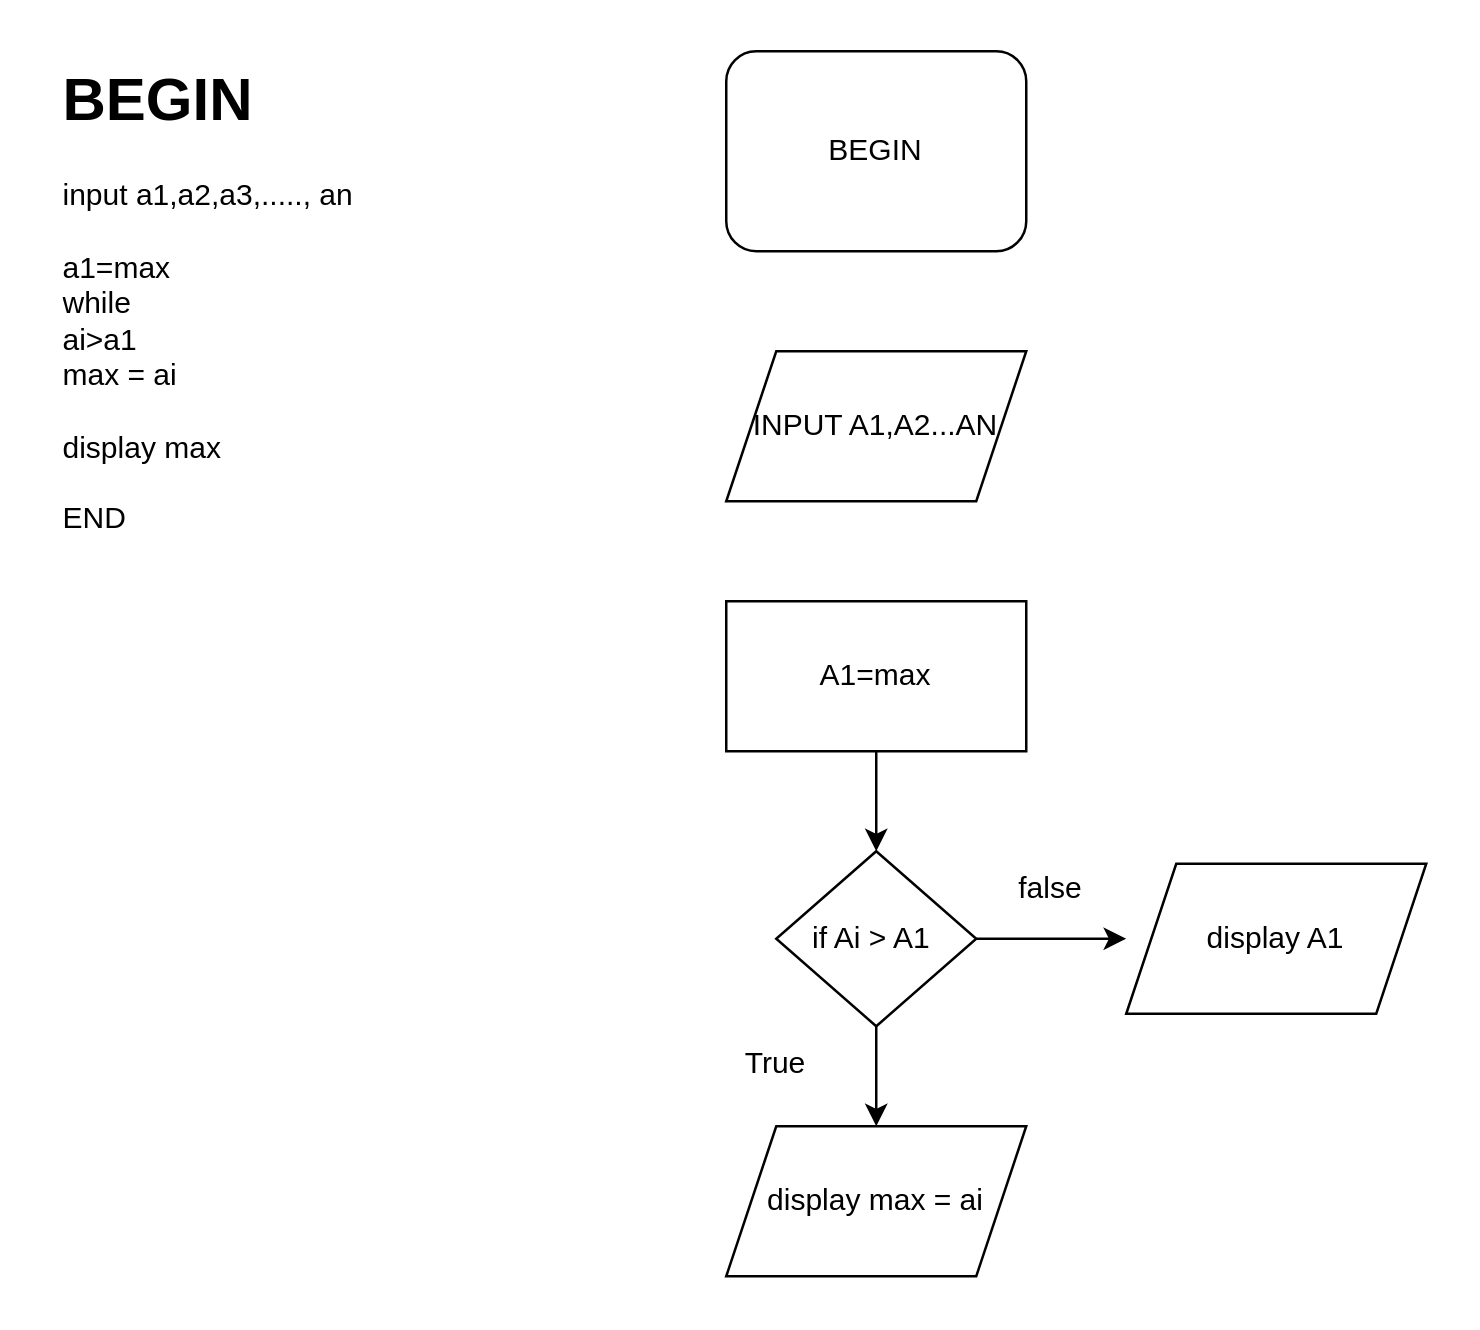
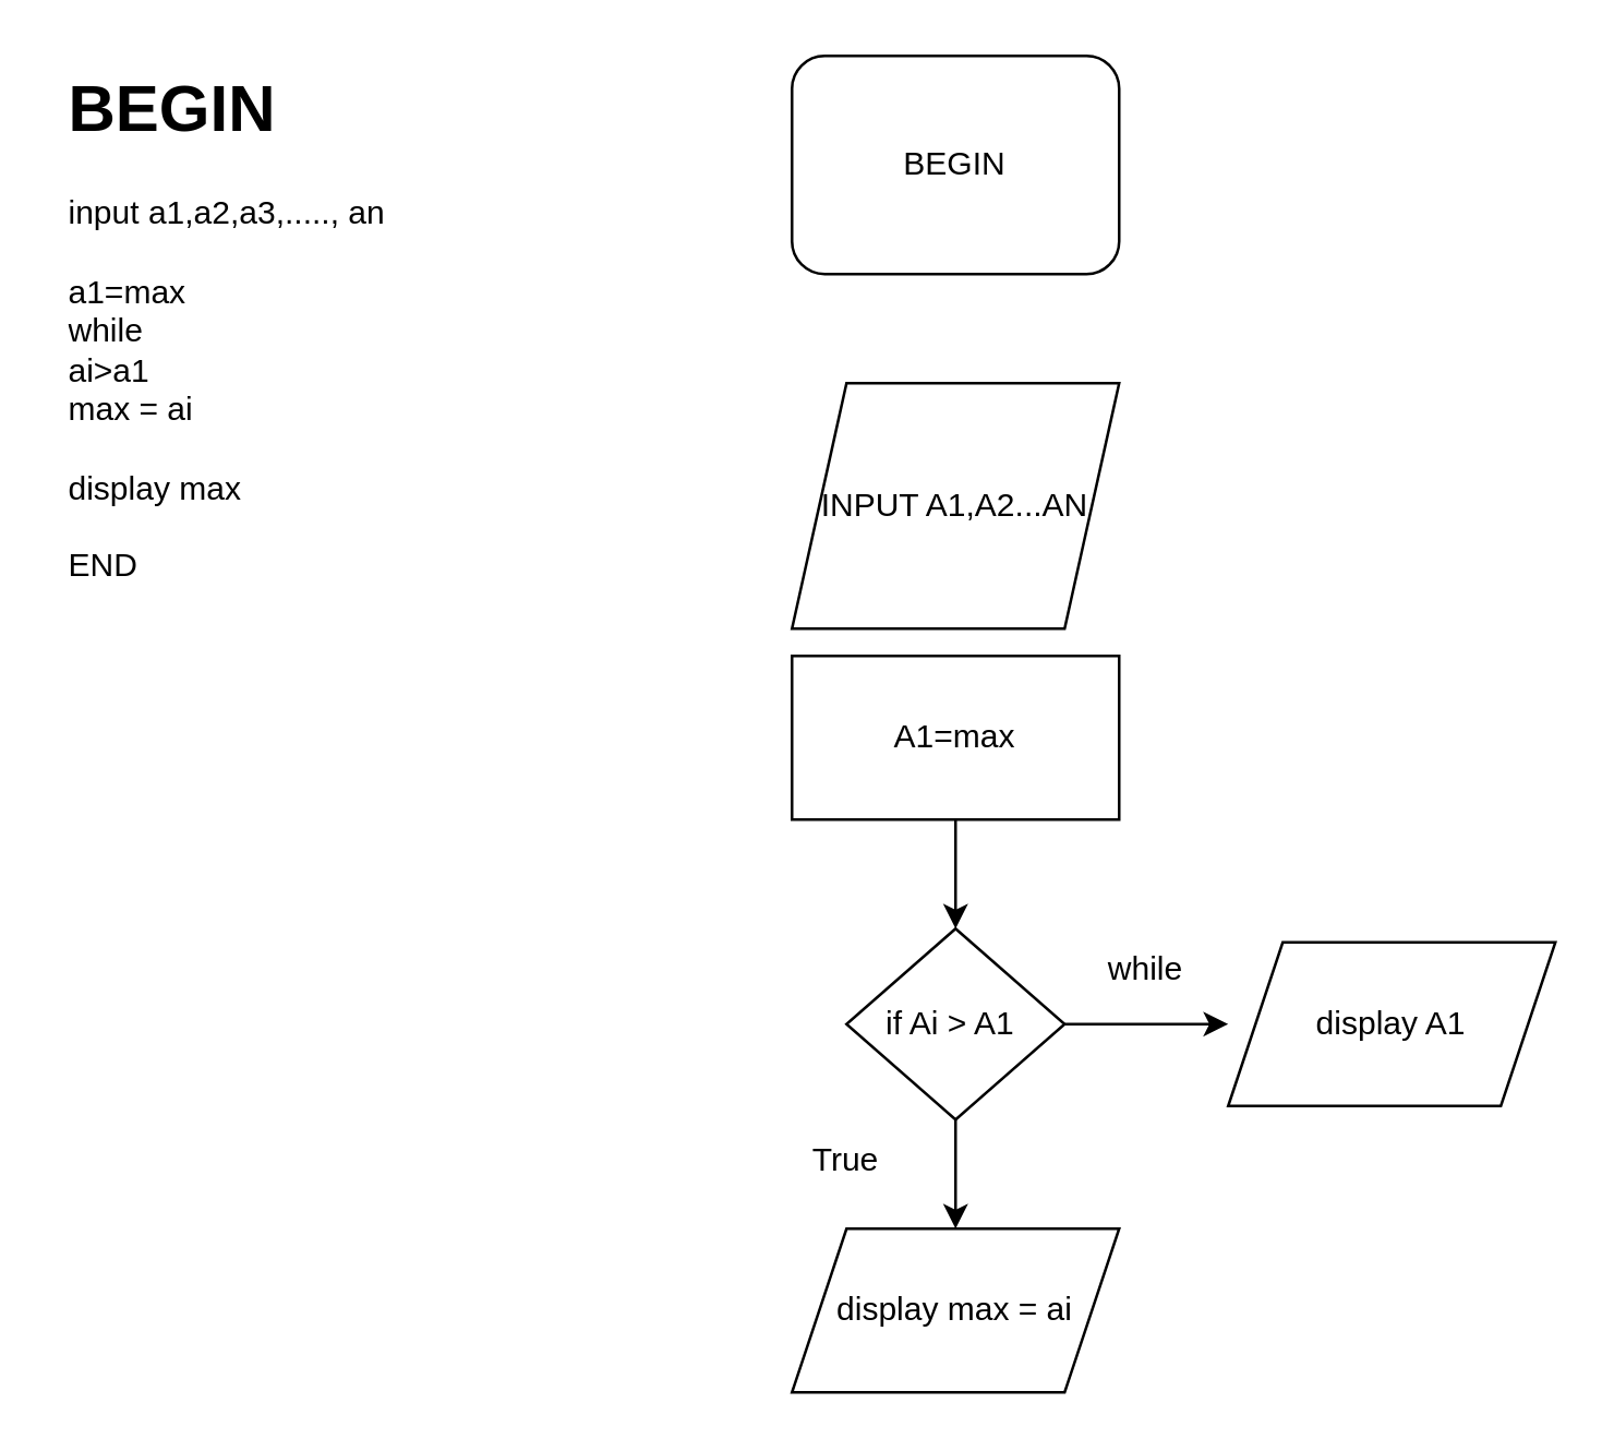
  <mxCell id="0" />
  <mxCell id="1" parent="0" />
  <mxCell id="2" value="&lt;h1&gt;BEGIN&lt;/h1&gt;&lt;div&gt;input a1,a2,a3,....., an&lt;/div&gt;&lt;div&gt;&lt;br&gt;&lt;/div&gt;&lt;div&gt;a1=max&lt;/div&gt;&lt;div&gt;while&lt;/div&gt;&lt;div&gt;ai&amp;gt;a1&amp;nbsp;&lt;/div&gt;&lt;div&gt;max = ai&lt;/div&gt;&lt;div&gt;&lt;br&gt;&lt;/div&gt;&lt;div&gt;display max&lt;/div&gt;&lt;div&gt;&lt;br&gt;&lt;/div&gt;&lt;div&gt;END&lt;/div&gt;&lt;div&gt;&lt;br&gt;&lt;/div&gt;" style="text;html=1;strokeColor=none;fillColor=none;spacing=5;spacingTop=-20;whiteSpace=wrap;overflow=hidden;rounded=0;" vertex="1" parent="1"><mxGeometry x="20" y="20" width="170" height="200" as="geometry" /></mxCell>
  <mxCell id="3" value="BEGIN" style="whiteSpace=wrap;html=1;rounded=1;" vertex="1" parent="1"><mxGeometry x="290" y="20" width="120" height="80" as="geometry" /></mxCell>
- <mxCell id="4" value="INPUT A1,A2...AN" style="shape=parallelogram;perimeter=parallelogramPerimeter;whiteSpace=wrap;html=1;fixedSize=1;" vertex="1" parent="1"><mxGeometry x="290" y="140" width="120" height="60" as="geometry" /></mxCell>
+ <mxCell id="4" value="INPUT A1,A2...AN" style="shape=parallelogram;perimeter=parallelogramPerimeter;whiteSpace=wrap;html=1;fixedSize=1;" vertex="1" parent="1"><mxGeometry x="290" y="140" width="120" height="90" as="geometry" /></mxCell>
  <mxCell id="5" style="edgeStyle=orthogonalEdgeStyle;rounded=0;orthogonalLoop=1;jettySize=auto;html=1;entryX=0.5;entryY=0;entryDx=0;entryDy=0;" edge="1" parent="1" source="6"><mxGeometry relative="1" as="geometry"><mxPoint x="350" y="340" as="targetPoint" /></mxGeometry></mxCell>
  <mxCell id="6" value="A1=max" style="rounded=0;whiteSpace=wrap;html=1;" vertex="1" parent="1"><mxGeometry x="290" y="240" width="120" height="60" as="geometry" /></mxCell>
  <mxCell id="7" style="edgeStyle=orthogonalEdgeStyle;rounded=0;orthogonalLoop=1;jettySize=auto;html=1;" edge="1" parent="1" source="9"><mxGeometry relative="1" as="geometry"><mxPoint x="350" y="450" as="targetPoint" /></mxGeometry></mxCell>
  <mxCell id="8" style="edgeStyle=orthogonalEdgeStyle;rounded=0;orthogonalLoop=1;jettySize=auto;html=1;exitX=1;exitY=0.5;exitDx=0;exitDy=0;" edge="1" parent="1" source="9"><mxGeometry relative="1" as="geometry"><mxPoint x="450" y="375" as="targetPoint" /></mxGeometry></mxCell>
  <mxCell id="9" value="if Ai &amp;gt; A1&amp;nbsp;" style="rhombus;whiteSpace=wrap;html=1;" vertex="1" parent="1"><mxGeometry x="310" y="340" width="80" height="70" as="geometry" /></mxCell>
  <mxCell id="10" value="True" style="text;html=1;strokeColor=none;fillColor=none;align=center;verticalAlign=middle;whiteSpace=wrap;rounded=0;" vertex="1" parent="1"><mxGeometry x="280" y="410" width="60" height="30" as="geometry" /></mxCell>
- <mxCell id="11" value="false" style="text;html=1;strokeColor=none;fillColor=none;align=center;verticalAlign=middle;whiteSpace=wrap;rounded=0;" vertex="1" parent="1"><mxGeometry x="390" y="340" width="60" height="30" as="geometry" /></mxCell>
+ <mxCell id="11" value="while" style="text;html=1;strokeColor=none;fillColor=none;align=center;verticalAlign=middle;whiteSpace=wrap;rounded=0;" vertex="1" parent="1"><mxGeometry x="390" y="340" width="60" height="30" as="geometry" /></mxCell>
  <mxCell id="12" value="display A1" style="shape=parallelogram;perimeter=parallelogramPerimeter;whiteSpace=wrap;html=1;fixedSize=1;" vertex="1" parent="1"><mxGeometry x="450" y="345" width="120" height="60" as="geometry" /></mxCell>
  <mxCell id="13" value="display max = ai" style="shape=parallelogram;perimeter=parallelogramPerimeter;whiteSpace=wrap;html=1;fixedSize=1;" vertex="1" parent="1"><mxGeometry x="290" y="450" width="120" height="60" as="geometry" /></mxCell>
